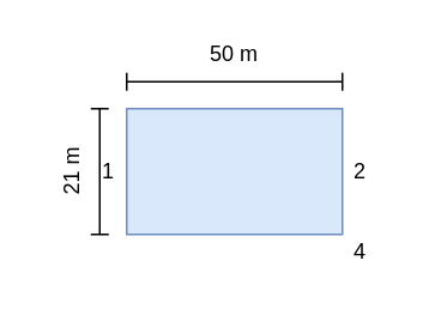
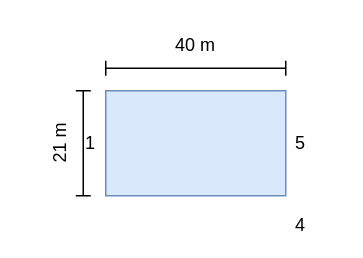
  <mxCell id="0" />
  <mxCell id="1" parent="0" />
  <mxCell id="2" value="" style="rounded=0;whiteSpace=wrap;html=1;fillColor=#dae8fc;strokeColor=#6c8ebf;" vertex="1" parent="1"><mxGeometry x="70" y="60" width="120" height="70" as="geometry" /></mxCell>
  <mxCell id="3" value="1" style="text;html=1;strokeColor=none;fillColor=none;align=center;verticalAlign=middle;whiteSpace=wrap;rounded=0;" vertex="1" parent="1"><mxGeometry x="50" y="90" width="20" height="10" as="geometry" /></mxCell>
- <mxCell id="4" value="4" style="text;html=1;strokeColor=none;fillColor=none;align=center;verticalAlign=middle;whiteSpace=wrap;rounded=0;" vertex="1" parent="1"><mxGeometry x="180" y="130" width="40" height="20" as="geometry" /></mxCell>
- <mxCell id="5" value="2" style="text;html=1;strokeColor=none;fillColor=none;align=center;verticalAlign=middle;whiteSpace=wrap;rounded=0;" vertex="1" parent="1"><mxGeometry x="180" y="85" width="40" height="20" as="geometry" /></mxCell>
+ <mxCell id="4" value="4" style="text;html=1;strokeColor=none;fillColor=none;align=center;verticalAlign=middle;whiteSpace=wrap;rounded=0;" vertex="1" parent="1"><mxGeometry x="180" y="140" width="40" height="20" as="geometry" /></mxCell>
+ <mxCell id="5" value="5" style="text;html=1;strokeColor=none;fillColor=none;align=center;verticalAlign=middle;whiteSpace=wrap;rounded=0;" vertex="1" parent="1"><mxGeometry x="180" y="85" width="40" height="20" as="geometry" /></mxCell>
  <mxCell id="6" value="" style="shape=crossbar;whiteSpace=wrap;html=1;rounded=1;" vertex="1" parent="1"><mxGeometry x="70" y="40" width="120" height="10" as="geometry" /></mxCell>
- <mxCell id="7" value="50 m" style="text;html=1;strokeColor=none;fillColor=none;align=center;verticalAlign=middle;whiteSpace=wrap;rounded=0;" vertex="1" parent="1"><mxGeometry x="110" y="20" width="40" height="20" as="geometry" /></mxCell>
+ <mxCell id="7" value="40 m" style="text;html=1;strokeColor=none;fillColor=none;align=center;verticalAlign=middle;whiteSpace=wrap;rounded=0;" vertex="1" parent="1"><mxGeometry x="110" y="20" width="40" height="20" as="geometry" /></mxCell>
  <mxCell id="8" value="" style="shape=crossbar;whiteSpace=wrap;html=1;rounded=1;direction=south;" vertex="1" parent="1"><mxGeometry x="50" y="60" width="10" height="70" as="geometry" /></mxCell>
  <mxCell id="9" value="21 m" style="text;html=1;strokeColor=none;fillColor=none;align=center;verticalAlign=middle;whiteSpace=wrap;rounded=0;rotation=-90;" vertex="1" parent="1"><mxGeometry x="20" y="85" width="40" height="20" as="geometry" /></mxCell>
